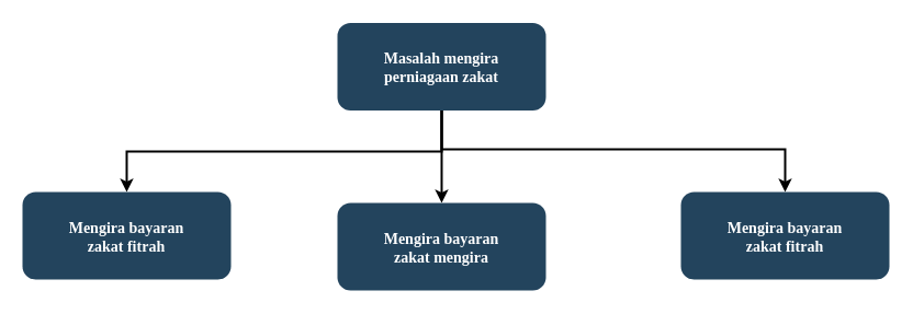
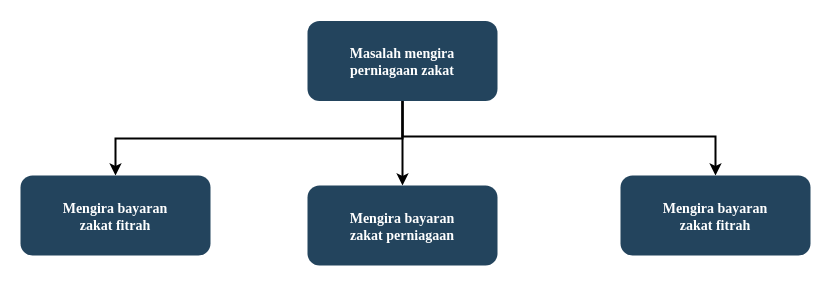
  <mxCell id="0" />
  <mxCell id="1" parent="0" />
  <mxCell id="2" value="Masalah mengira &#10;perniagaan zakat" style="rounded=1;fillColor=#23445D;gradientColor=none;strokeColor=none;fontColor=#FFFFFF;fontStyle=1;fontFamily=Tahoma;fontSize=14" parent="1" vertex="1"><mxGeometry x="307" y="20.5" width="190" height="80" as="geometry" /></mxCell>
  <mxCell id="3" value="" style="edgeStyle=elbowEdgeStyle;elbow=vertical;strokeWidth=2;rounded=0;entryX=0.5;entryY=0;entryDx=0;entryDy=0;" parent="1" source="2" target="6" edge="1"><mxGeometry x="337" y="215.5" width="100" height="100" as="geometry"><mxPoint x="-113" y="150.5" as="sourcePoint" /><mxPoint x="710" y="165" as="targetPoint" /><Array as="points"><mxPoint x="690" y="136" /></Array></mxGeometry></mxCell>
  <mxCell id="4" value="" style="edgeStyle=elbowEdgeStyle;elbow=vertical;strokeWidth=2;rounded=0;entryX=0.5;entryY=0;entryDx=0;entryDy=0;" parent="1" source="2" target="5" edge="1"><mxGeometry x="347" y="225.5" width="100" height="100" as="geometry"><mxPoint x="412" y="110.5" as="sourcePoint" /><mxPoint x="110" y="171" as="targetPoint" /></mxGeometry></mxCell>
  <mxCell id="5" value="Mengira bayaran &#10;zakat fitrah" style="rounded=1;fillColor=#23445D;gradientColor=none;strokeColor=none;fontColor=#FFFFFF;fontStyle=1;fontFamily=Tahoma;fontSize=14" parent="1" vertex="1"><mxGeometry x="20" y="175" width="190" height="80" as="geometry" /></mxCell>
  <mxCell id="6" value="Mengira bayaran &#10;zakat fitrah" style="rounded=1;fillColor=#23445D;gradientColor=none;strokeColor=none;fontColor=#FFFFFF;fontStyle=1;fontFamily=Tahoma;fontSize=14" parent="1" vertex="1"><mxGeometry x="620" y="175" width="190" height="80" as="geometry" /></mxCell>
  <mxCell id="7" value="" style="edgeStyle=elbowEdgeStyle;elbow=vertical;strokeWidth=2;rounded=0;exitX=0.5;exitY=1;exitDx=0;exitDy=0;" parent="1" source="2" edge="1"><mxGeometry x="482" y="400" width="100" height="100" as="geometry"><mxPoint x="537" y="275" as="sourcePoint" /><mxPoint x="402" y="185" as="targetPoint" /></mxGeometry></mxCell>
- <mxCell id="8" value="Mengira bayaran &#10;zakat mengira" style="rounded=1;fillColor=#23445D;gradientColor=none;strokeColor=none;fontColor=#FFFFFF;fontStyle=1;fontFamily=Tahoma;fontSize=14" parent="1" vertex="1"><mxGeometry x="307" y="185" width="190" height="80" as="geometry" /></mxCell>
+ <mxCell id="8" value="Mengira bayaran &#10;zakat perniagaan" style="rounded=1;fillColor=#23445D;gradientColor=none;strokeColor=none;fontColor=#FFFFFF;fontStyle=1;fontFamily=Tahoma;fontSize=14" parent="1" vertex="1"><mxGeometry x="307" y="185" width="190" height="80" as="geometry" /></mxCell>
